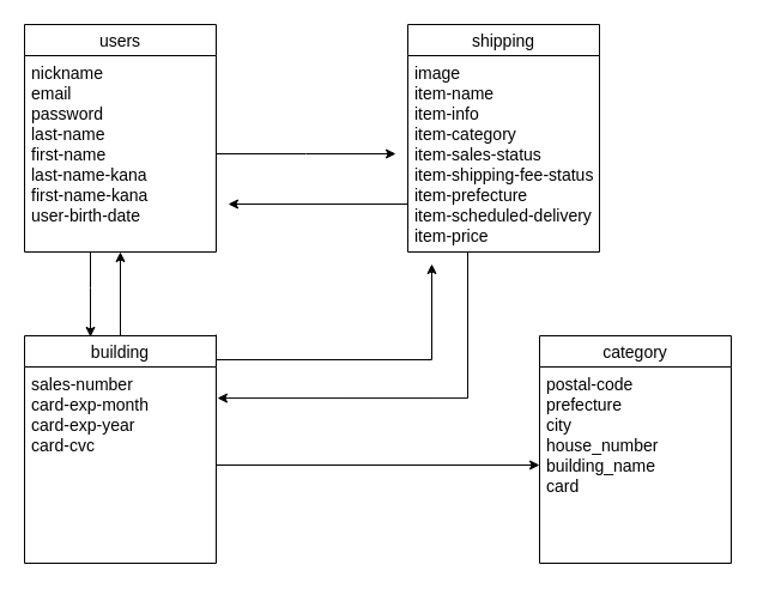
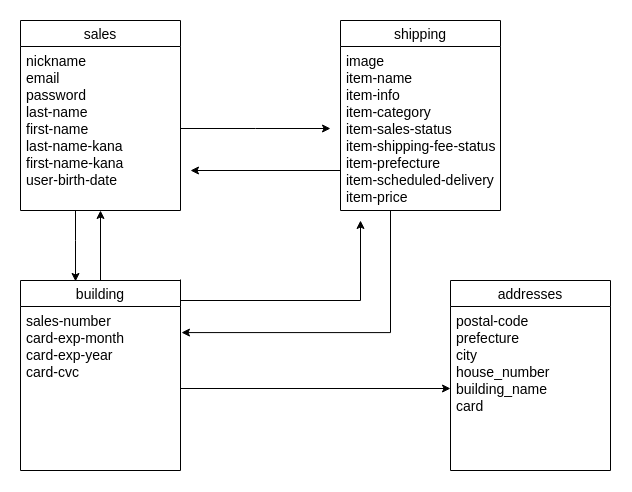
  <mxCell id="0" />
  <mxCell id="1" parent="0" />
- <mxCell id="2" value="users" style="swimlane;fontStyle=0;childLayout=stackLayout;horizontal=1;startSize=26;horizontalStack=0;resizeParent=1;resizeParentMax=0;resizeLast=0;collapsible=1;marginBottom=0;align=center;fontSize=14;" vertex="1" parent="1"><mxGeometry x="20" y="20" width="160" height="190" as="geometry" /></mxCell>
+ <mxCell id="2" value="sales" style="swimlane;fontStyle=0;childLayout=stackLayout;horizontal=1;startSize=26;horizontalStack=0;resizeParent=1;resizeParentMax=0;resizeLast=0;collapsible=1;marginBottom=0;align=center;fontSize=14;" vertex="1" parent="1"><mxGeometry x="20" y="20" width="160" height="190" as="geometry" /></mxCell>
  <mxCell id="3" value="nickname&#10;email&#10;password&#10;last-name&#10;first-name&#10;last-name-kana&#10;first-name-kana&#10;user-birth-date" style="text;strokeColor=none;fillColor=none;spacingLeft=4;spacingRight=4;overflow=hidden;rotatable=0;points=[[0,0.5],[1,0.5]];portConstraint=eastwest;fontSize=14;" vertex="1" parent="2"><mxGeometry y="26" width="160" height="164" as="geometry" /></mxCell>
  <mxCell id="4" value="shipping" style="swimlane;fontStyle=0;childLayout=stackLayout;horizontal=1;startSize=26;horizontalStack=0;resizeParent=1;resizeParentMax=0;resizeLast=0;collapsible=1;marginBottom=0;align=center;fontSize=14;" vertex="1" parent="1"><mxGeometry x="340" y="20" width="160" height="190" as="geometry" /></mxCell>
  <mxCell id="5" value="image&#10;item-name&#10;item-info&#10;item-category&#10;item-sales-status&#10;item-shipping-fee-status&#10;item-prefecture&#10;item-scheduled-delivery&#10;item-price" style="text;strokeColor=none;fillColor=none;spacingLeft=4;spacingRight=4;overflow=hidden;rotatable=0;points=[[0,0.5],[1,0.5]];portConstraint=eastwest;fontSize=14;" vertex="1" parent="4"><mxGeometry y="26" width="160" height="164" as="geometry" /></mxCell>
  <mxCell id="6" style="edgeStyle=orthogonalEdgeStyle;rounded=0;orthogonalLoop=1;jettySize=auto;html=1;exitX=0.5;exitY=0;exitDx=0;exitDy=0;entryX=0.5;entryY=1;entryDx=0;entryDy=0;entryPerimeter=0;fontSize=14;" edge="1" parent="1" source="7" target="3"><mxGeometry relative="1" as="geometry" /></mxCell>
  <mxCell id="7" value="building" style="swimlane;fontStyle=0;childLayout=stackLayout;horizontal=1;startSize=26;horizontalStack=0;resizeParent=1;resizeParentMax=0;resizeLast=0;collapsible=1;marginBottom=0;align=center;fontSize=14;" vertex="1" parent="1"><mxGeometry x="20" y="280" width="160" height="190" as="geometry" /></mxCell>
- <mxCell id="8" value="category" style="swimlane;fontStyle=0;childLayout=stackLayout;horizontal=1;startSize=26;horizontalStack=0;resizeParent=1;resizeParentMax=0;resizeLast=0;collapsible=1;marginBottom=0;align=center;fontSize=14;" vertex="1" parent="1"><mxGeometry x="450" y="280" width="160" height="190" as="geometry" /></mxCell>
+ <mxCell id="8" value="addresses" style="swimlane;fontStyle=0;childLayout=stackLayout;horizontal=1;startSize=26;horizontalStack=0;resizeParent=1;resizeParentMax=0;resizeLast=0;collapsible=1;marginBottom=0;align=center;fontSize=14;" vertex="1" parent="1"><mxGeometry x="450" y="280" width="160" height="190" as="geometry" /></mxCell>
  <mxCell id="9" value="postal-code&#10;prefecture&#10;city&#10;house_number&#10;building_name&#10;card" style="text;strokeColor=none;fillColor=none;spacingLeft=4;spacingRight=4;overflow=hidden;rotatable=0;points=[[0,0.5],[1,0.5]];portConstraint=eastwest;fontSize=14;" vertex="1" parent="8"><mxGeometry y="26" width="160" height="164" as="geometry" /></mxCell>
  <mxCell id="10" style="edgeStyle=orthogonalEdgeStyle;rounded=0;orthogonalLoop=1;jettySize=auto;html=1;exitX=1;exitY=0.5;exitDx=0;exitDy=0;fontSize=14;" edge="1" parent="1" source="3"><mxGeometry relative="1" as="geometry"><mxPoint x="330" y="128" as="targetPoint" /></mxGeometry></mxCell>
  <mxCell id="11" style="edgeStyle=orthogonalEdgeStyle;rounded=0;orthogonalLoop=1;jettySize=auto;html=1;entryX=0;entryY=0.5;entryDx=0;entryDy=0;fontSize=14;" edge="1" parent="1" source="12" target="9"><mxGeometry relative="1" as="geometry" /></mxCell>
  <mxCell id="12" value="sales-number&#10;card-exp-month&#10;card-exp-year&#10;card-cvc" style="text;strokeColor=none;fillColor=none;spacingLeft=4;spacingRight=4;overflow=hidden;rotatable=0;points=[[0,0.5],[1,0.5]];portConstraint=eastwest;fontSize=14;" vertex="1" parent="1"><mxGeometry x="20" y="306" width="160" height="164" as="geometry" /></mxCell>
  <mxCell id="13" style="edgeStyle=orthogonalEdgeStyle;rounded=0;orthogonalLoop=1;jettySize=auto;html=1;fontSize=14;" edge="1" parent="1"><mxGeometry relative="1" as="geometry"><mxPoint x="180" y="279" as="sourcePoint" /><mxPoint x="360" y="220" as="targetPoint" /><Array as="points"><mxPoint x="180" y="300" /><mxPoint x="360" y="300" /></Array></mxGeometry></mxCell>
  <mxCell id="14" style="edgeStyle=orthogonalEdgeStyle;rounded=0;orthogonalLoop=1;jettySize=auto;html=1;fontSize=14;" edge="1" parent="1" source="5"><mxGeometry relative="1" as="geometry"><mxPoint x="190" y="170" as="targetPoint" /><Array as="points"><mxPoint x="340" y="170" /><mxPoint x="340" y="170" /></Array></mxGeometry></mxCell>
  <mxCell id="15" style="edgeStyle=orthogonalEdgeStyle;rounded=0;orthogonalLoop=1;jettySize=auto;html=1;entryX=0.344;entryY=0.005;entryDx=0;entryDy=0;entryPerimeter=0;fontSize=14;" edge="1" parent="1" source="3" target="7"><mxGeometry relative="1" as="geometry"><Array as="points"><mxPoint x="75" y="240" /><mxPoint x="75" y="240" /></Array></mxGeometry></mxCell>
  <mxCell id="16" style="edgeStyle=orthogonalEdgeStyle;rounded=0;orthogonalLoop=1;jettySize=auto;html=1;entryX=1.006;entryY=0.159;entryDx=0;entryDy=0;entryPerimeter=0;fontSize=14;" edge="1" parent="1" source="5" target="12"><mxGeometry relative="1" as="geometry"><Array as="points"><mxPoint x="390" y="332" /></Array></mxGeometry></mxCell>
